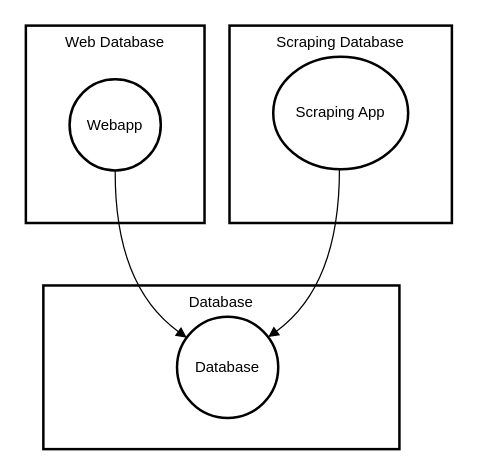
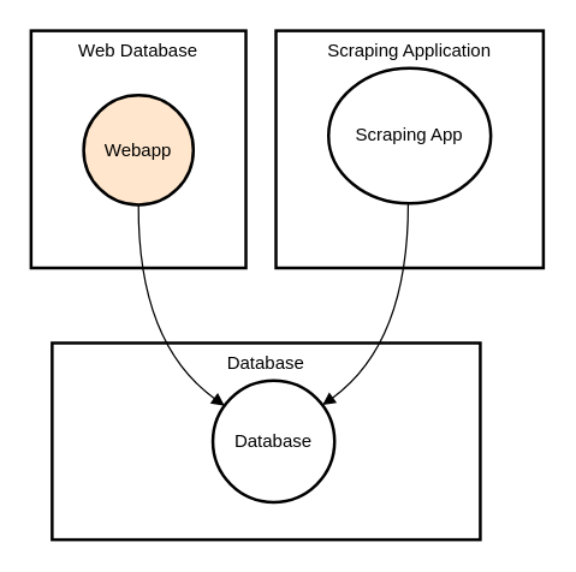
  <mxCell id="0" />
  <mxCell id="1" parent="0" />
- <mxCell id="2" value="Scraping Database" style="whiteSpace=wrap;strokeWidth=2;verticalAlign=top;" vertex="1" parent="1"><mxGeometry x="183" width="178" height="158" as="geometry" y="20" /></mxCell>
+ <mxCell id="2" value="Scraping Application" style="whiteSpace=wrap;strokeWidth=2;verticalAlign=top;" vertex="1" parent="1"><mxGeometry x="183" width="178" height="158" as="geometry" y="20" /></mxCell>
  <mxCell id="3" value="Scraping App" style="ellipse;aspect=fixed;strokeWidth=2;whiteSpace=wrap;" vertex="1" parent="1"><mxGeometry x="218" y="45" width="108" height="90" as="geometry" /></mxCell>
  <mxCell id="4" value="Database" style="whiteSpace=wrap;strokeWidth=2;verticalAlign=top;" vertex="1" parent="1"><mxGeometry x="34" y="228" width="285" height="131" as="geometry" /></mxCell>
  <mxCell id="5" value="Database" style="ellipse;aspect=fixed;strokeWidth=2;whiteSpace=wrap;" vertex="1" parent="1"><mxGeometry x="141" y="253" width="81" height="81" as="geometry" /></mxCell>
  <mxCell id="6" value="Web Database" style="whiteSpace=wrap;strokeWidth=2;verticalAlign=top;" vertex="1" parent="1"><mxGeometry width="143" height="158" as="geometry" x="20" y="20" /></mxCell>
- <mxCell id="7" value="Webapp" style="ellipse;aspect=fixed;strokeWidth=2;whiteSpace=wrap;" vertex="1" parent="1"><mxGeometry x="55" y="63" width="73" height="73" as="geometry" /></mxCell>
+ <mxCell id="7" value="Webapp" style="ellipse;aspect=fixed;strokeWidth=2;whiteSpace=wrap;fillColor=#ffe6cc;" vertex="1" parent="1"><mxGeometry x="55" y="63" width="73" height="73" as="geometry" /></mxCell>
  <mxCell id="8" value="" style="curved=1;startArrow=none;endArrow=block;exitX=0.5;exitY=0.99;entryX=0;entryY=0.13;" edge="1" parent="1" source="7" target="5"><mxGeometry relative="1" as="geometry"><Array as="points"><mxPoint x="91" y="228" /></Array></mxGeometry></mxCell>
  <mxCell id="9" value="" style="curved=1;startArrow=none;endArrow=block;exitX=0.49;exitY=1;entryX=0.99;entryY=0.13;" edge="1" parent="1" source="3" target="5"><mxGeometry relative="1" as="geometry"><Array as="points"><mxPoint x="271" y="228" /></Array></mxGeometry></mxCell>
